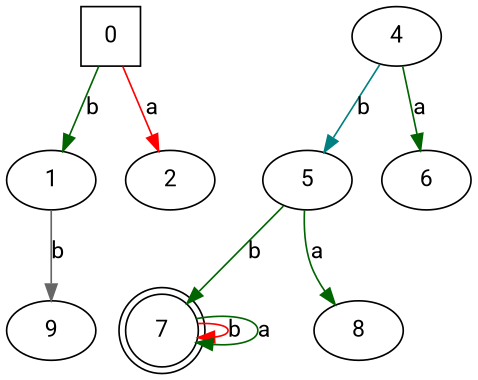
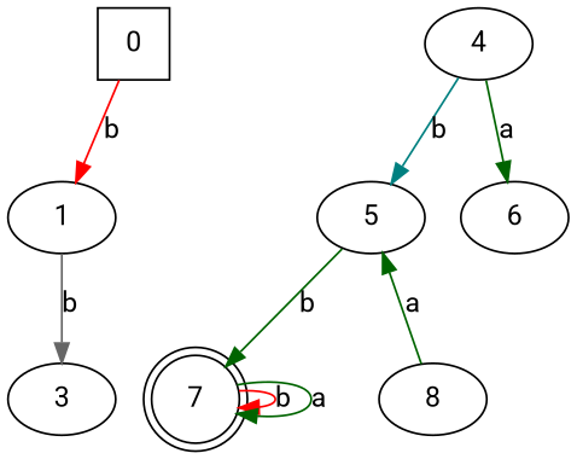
  digraph {
    fontname=Roboto
    rankdir=TB
    node [fontname=Roboto]
    edge [color=darkgreen fontname=Roboto]
    0 [shape=square]
    1
-   2
-   3 [label=9]
+   3
    4
    5
    6
    7 [shape=doublecircle]
    8
-   0 -> 1 [label=b]
-   0 -> 2 [color=red label=a]
+   0 -> 1 [color=red label=b]
    1 -> 3 [color=gray40 label=b]
    4 -> 5 [color=teal label=b]
    4 -> 6 [label=a]
    5 -> 7 [label=b]
-   5 -> 8 [label=a]
+   8 -> 5 [label=a]
    7 -> 7 [color=red label=b]
    7 -> 7 [label=a]
  }
